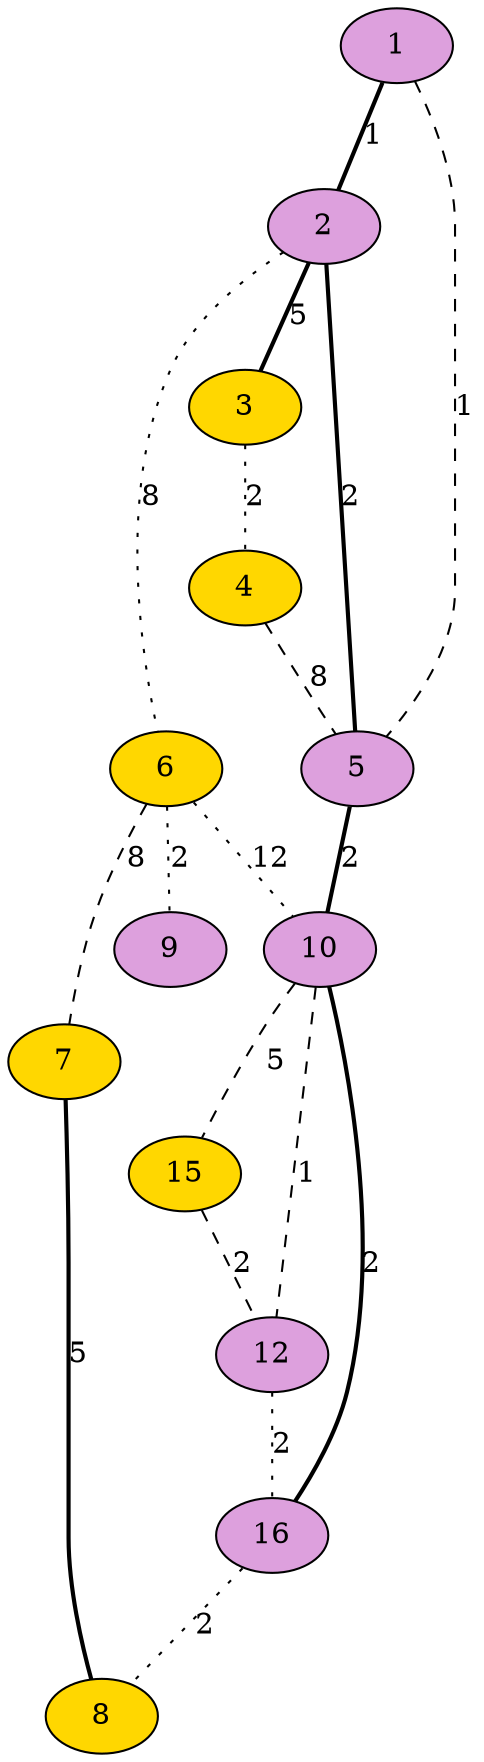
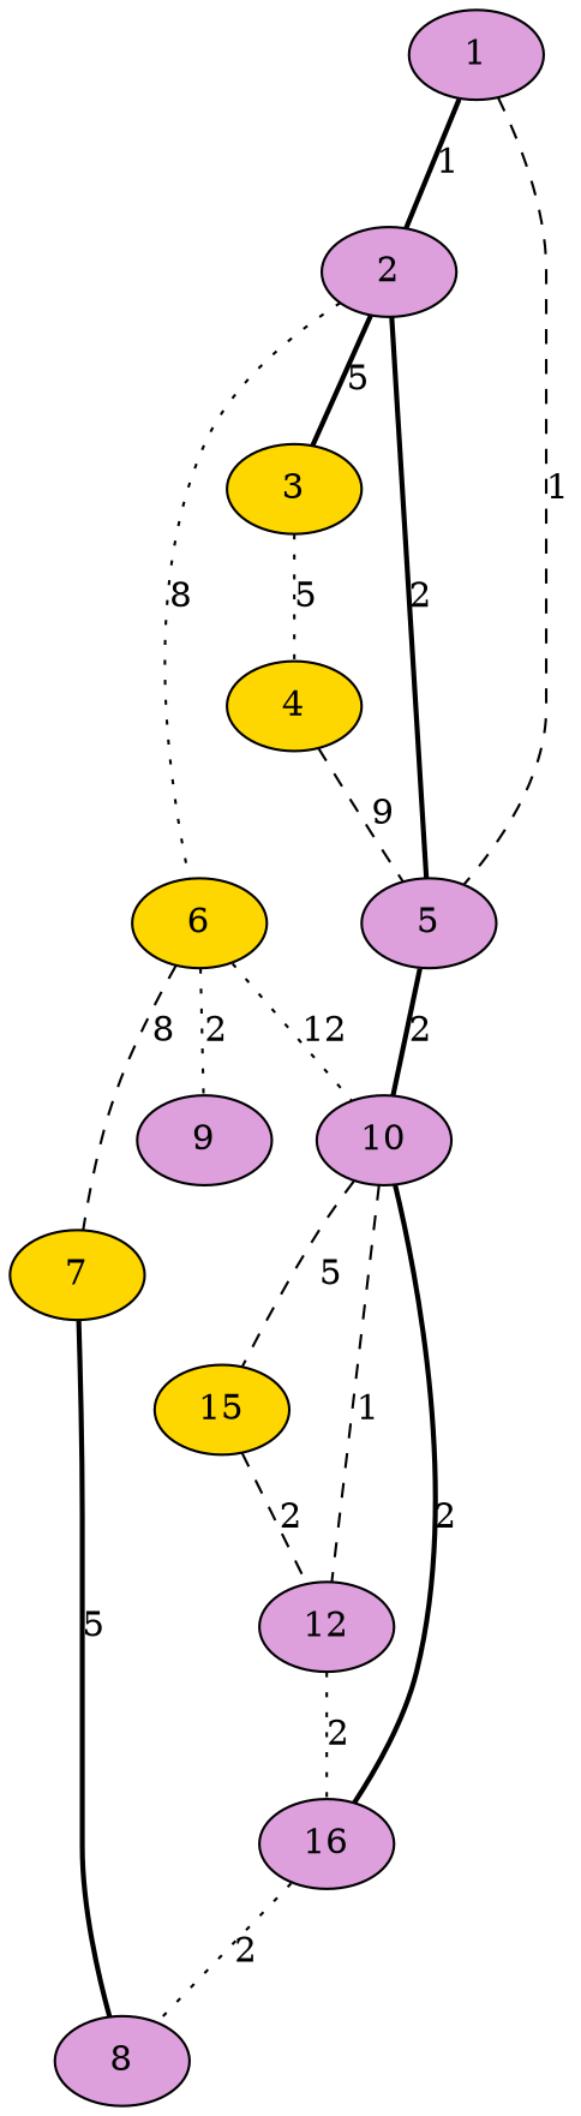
  graph {
    node [fillcolor=plum style=filled]
    edge [style=bold]
    1
    2
    5
    3 [fillcolor=gold]
    6 [fillcolor=gold]
    10
    4 [fillcolor=gold]
    7 [fillcolor=gold]
    9
    n10 [fillcolor=gold label=15]
    12
-   8 [fillcolor=gold]
+   8
    n13 [label=16]
    1 -- 2 [label=1]
    1 -- 5 [label=1 style=dashed]
    2 -- 5 [label=2]
    2 -- 3 [label=5]
    2 -- 6 [label=8 style=dotted]
    5 -- 10 [label=2]
-   3 -- 4 [label=2 style=dotted]
+   3 -- 4 [label=5 style=dotted]
    6 -- 10 [label=12 style=dotted]
    6 -- 7 [label=8 style=dashed]
    6 -- 9 [label=2 style=dotted]
    10 -- n10 [label=5 style=dashed]
    10 -- 12 [label=1 style=dashed]
-   4 -- 5 [label=8 style=dashed]
+   4 -- 5 [label=9 style=dashed]
    7 -- 8 [label=5]
    n10 -- 12 [label=2 style=dashed]
    12 -- n13 [label=2 style=dotted]
    n13 -- 10 [label=2]
    n13 -- 8 [label=2 style=dotted]
  }
